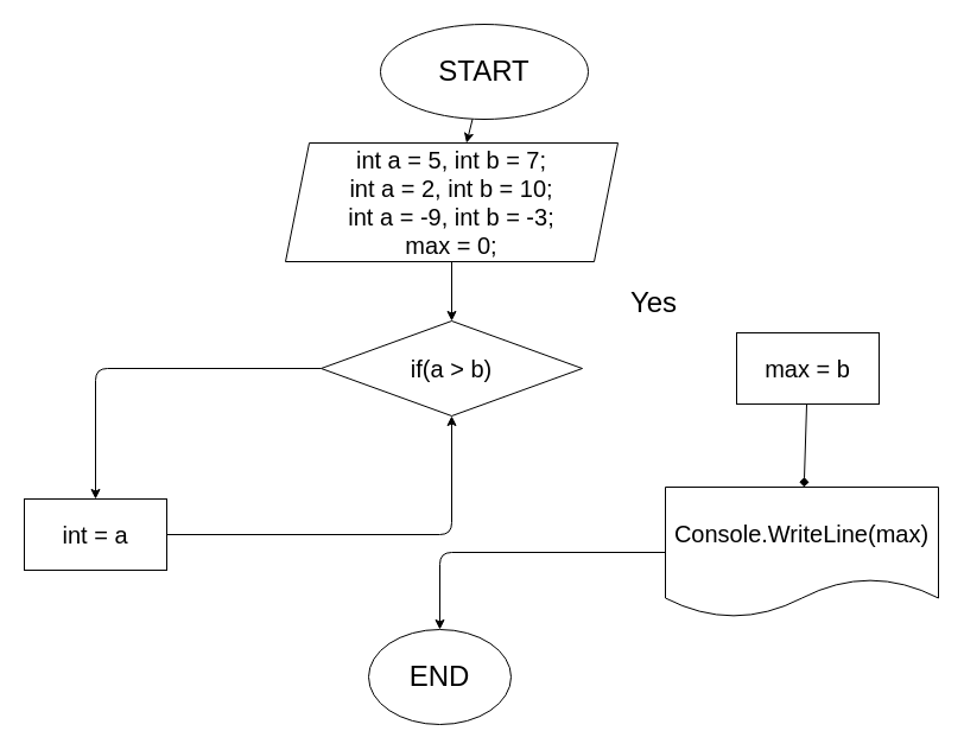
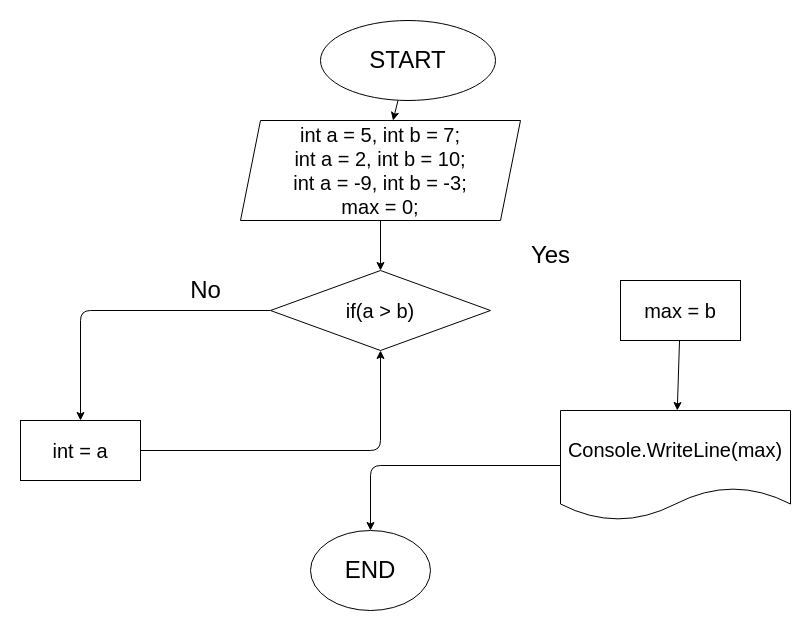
  <mxCell id="0" />
  <mxCell id="1" parent="0" />
  <mxCell id="2" value="" style="edgeStyle=none;html=1;fontFamily=Helvetica;fontSize=24;" edge="1" parent="1" source="3" target="5"><mxGeometry relative="1" as="geometry" /></mxCell>
  <mxCell id="3" value="&lt;font style=&quot;font-size: 24px&quot;&gt;START&lt;/font&gt;" style="ellipse;whiteSpace=wrap;html=1;" vertex="1" parent="1"><mxGeometry x="320" y="20" width="175" height="80" as="geometry" /></mxCell>
  <mxCell id="4" value="" style="edgeStyle=none;html=1;fontFamily=Helvetica;fontSize=24;" edge="1" parent="1" source="5" target="7"><mxGeometry relative="1" as="geometry" /></mxCell>
  <mxCell id="5" value="&lt;font style=&quot;font-size: 20px&quot;&gt;int a = 5, int b = 7;&lt;br&gt;int a = 2, int b = 10;&lt;br&gt;int a = -9, int b = -3;&lt;br&gt;max = 0;&lt;/font&gt;" style="shape=parallelogram;perimeter=parallelogramPerimeter;whiteSpace=wrap;html=1;fixedSize=1;" vertex="1" parent="1"><mxGeometry x="240" y="120" width="280" height="100" as="geometry" /></mxCell>
  <mxCell id="6" style="edgeStyle=none;html=1;exitX=0;exitY=0.5;exitDx=0;exitDy=0;fontFamily=Helvetica;fontSize=24;entryX=0.5;entryY=0;entryDx=0;entryDy=0;" edge="1" parent="1" source="7" target="12"><mxGeometry relative="1" as="geometry"><mxPoint x="80" y="310" as="targetPoint" /><Array as="points"><mxPoint x="80" y="310" /></Array></mxGeometry></mxCell>
  <mxCell id="7" value="&lt;font style=&quot;font-size: 20px&quot;&gt;if(a &amp;gt; b)&lt;/font&gt;" style="rhombus;whiteSpace=wrap;html=1;" vertex="1" parent="1"><mxGeometry x="270" y="270" width="220" height="80" as="geometry" /></mxCell>
- <mxCell id="8" value="" style="edgeStyle=none;html=1;fontFamily=Helvetica;fontSize=24;endArrow=diamond;" edge="1" parent="1" source="9" target="16"><mxGeometry relative="1" as="geometry" /></mxCell>
+ <mxCell id="8" value="" style="edgeStyle=none;html=1;fontFamily=Helvetica;fontSize=24;" edge="1" parent="1" source="9" target="16"><mxGeometry relative="1" as="geometry" /></mxCell>
  <mxCell id="9" value="&lt;font style=&quot;font-size: 20px&quot;&gt;max = b&lt;/font&gt;" style="whiteSpace=wrap;html=1;" vertex="1" parent="1"><mxGeometry x="620" y="280" width="120" height="60" as="geometry" /></mxCell>
  <mxCell id="10" value="Yes" style="text;html=1;align=center;verticalAlign=middle;resizable=0;points=[];autosize=1;strokeColor=none;fillColor=none;fontSize=24;fontFamily=Helvetica;" vertex="1" parent="1"><mxGeometry x="525" y="240" width="50" height="30" as="geometry" /></mxCell>
  <mxCell id="11" style="edgeStyle=none;html=1;exitX=1;exitY=0.5;exitDx=0;exitDy=0;fontFamily=Helvetica;fontSize=24;entryX=0.5;entryY=1;entryDx=0;entryDy=0;" edge="1" parent="1" source="12" target="7"><mxGeometry relative="1" as="geometry"><mxPoint x="380" y="450" as="targetPoint" /><Array as="points"><mxPoint x="380" y="450" /></Array></mxGeometry></mxCell>
  <mxCell id="12" value="&lt;font style=&quot;font-size: 20px&quot;&gt;int = a&lt;/font&gt;" style="whiteSpace=wrap;html=1;" vertex="1" parent="1"><mxGeometry x="20" y="420" width="120" height="60" as="geometry" /></mxCell>
+ <mxCell id="13" value="No" style="text;html=1;align=center;verticalAlign=middle;resizable=0;points=[];autosize=1;strokeColor=none;fillColor=none;fontSize=24;fontFamily=Helvetica;" vertex="1" parent="1"><mxGeometry x="180" y="275" width="50" height="30" as="geometry" /></mxCell>
  <mxCell id="14" style="edgeStyle=none;html=1;fontFamily=Helvetica;fontSize=24;" edge="1" parent="1" source="16"><mxGeometry relative="1" as="geometry"><mxPoint x="370" y="530" as="targetPoint" /><Array as="points"><mxPoint x="370" y="465" /></Array></mxGeometry></mxCell>
  <mxCell id="15" style="edgeStyle=none;html=1;exitX=0;exitY=0.5;exitDx=0;exitDy=0;fontFamily=Helvetica;fontSize=20;" edge="1" parent="1" source="16"><mxGeometry relative="1" as="geometry"><mxPoint x="560" y="465" as="targetPoint" /></mxGeometry></mxCell>
  <mxCell id="16" value="&lt;font style=&quot;font-size: 20px&quot;&gt;Console.WriteLine(max)&lt;/font&gt;" style="shape=document;whiteSpace=wrap;html=1;boundedLbl=1;" vertex="1" parent="1"><mxGeometry x="560" y="410" width="230" height="110" as="geometry" /></mxCell>
  <mxCell id="17" value="END" style="ellipse;whiteSpace=wrap;html=1;fontFamily=Helvetica;fontSize=24;" vertex="1" parent="1"><mxGeometry x="310" y="530" width="120" height="80" as="geometry" /></mxCell>
